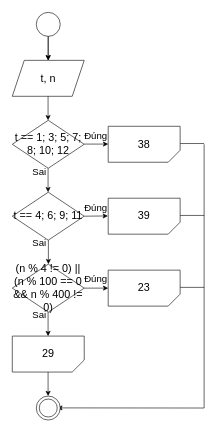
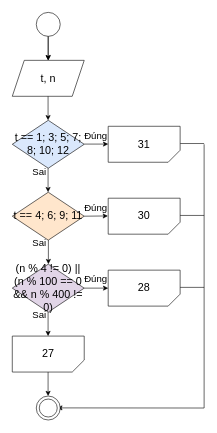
  <mxCell id="0" />
  <mxCell id="1" parent="0" />
  <mxCell id="2" value="" style="edgeStyle=orthogonalEdgeStyle;rounded=0;orthogonalLoop=1;jettySize=auto;html=1;" edge="1" parent="1" source="3" target="4"><mxGeometry relative="1" as="geometry" /></mxCell>
  <mxCell id="3" value="" style="ellipse;whiteSpace=wrap;html=1;aspect=fixed;" vertex="1" parent="1"><mxGeometry x="60" y="20" width="40" height="40" as="geometry" /></mxCell>
  <mxCell id="4" value="&lt;font style=&quot;font-size: 18px;&quot;&gt;t, n&lt;/font&gt;" style="shape=parallelogram;perimeter=parallelogramPerimeter;whiteSpace=wrap;html=1;fixedSize=1;" vertex="1" parent="1"><mxGeometry x="20" y="100" width="120" height="60" as="geometry" /></mxCell>
  <mxCell id="5" value="" style="endArrow=classic;html=1;rounded=0;" edge="1" parent="1"><mxGeometry width="50" height="50" relative="1" as="geometry"><mxPoint x="79.76" y="60" as="sourcePoint" /><mxPoint x="79.76" y="100" as="targetPoint" /></mxGeometry></mxCell>
- <mxCell id="6" value="&lt;font style=&quot;font-size: 18px;&quot;&gt;t == 4; 6; 9; 11&lt;/font&gt;" style="rhombus;whiteSpace=wrap;html=1;" vertex="1" parent="1"><mxGeometry x="20" y="320" width="120" height="80" as="geometry" /></mxCell>
+ <mxCell id="6" value="&lt;font style=&quot;font-size: 18px;&quot;&gt;t == 4; 6; 9; 11&lt;/font&gt;" style="rhombus;whiteSpace=wrap;html=1;fillColor=#ffe6cc;" vertex="1" parent="1"><mxGeometry x="20" y="320" width="120" height="80" as="geometry" /></mxCell>
  <mxCell id="7" value="" style="endArrow=classic;html=1;rounded=0;" edge="1" parent="1"><mxGeometry width="50" height="50" relative="1" as="geometry"><mxPoint x="140" y="360" as="sourcePoint" /><mxPoint x="179.5" y="359.58" as="targetPoint" /></mxGeometry></mxCell>
  <mxCell id="8" value="&lt;font size=&quot;3&quot;&gt;Đúng&lt;br&gt;&lt;/font&gt;" style="text;html=1;align=center;verticalAlign=middle;resizable=0;points=[];autosize=1;strokeColor=none;fillColor=none;" vertex="1" parent="1"><mxGeometry x="129" y="330" width="60" height="30" as="geometry" /></mxCell>
- <mxCell id="9" value="&lt;span style=&quot;font-size: 18px;&quot;&gt;(n % 4 != 0) || (n % 100 == 0 &amp;amp;&amp;amp; n % 400 != 0)&lt;br&gt;&lt;/span&gt;" style="rhombus;whiteSpace=wrap;html=1;" vertex="1" parent="1"><mxGeometry x="20" y="440" width="120" height="80" as="geometry" /></mxCell>
+ <mxCell id="9" value="&lt;span style=&quot;font-size: 18px;&quot;&gt;(n % 4 != 0) || (n % 100 == 0 &amp;amp;&amp;amp; n % 400 != 0)&lt;br&gt;&lt;/span&gt;" style="rhombus;whiteSpace=wrap;html=1;fillColor=#e1d5e7;" vertex="1" parent="1"><mxGeometry x="20" y="440" width="120" height="80" as="geometry" /></mxCell>
  <mxCell id="10" value="" style="endArrow=classic;html=1;rounded=0;exitX=1;exitY=0.5;exitDx=0;exitDy=0;" edge="1" parent="1" source="9"><mxGeometry width="50" height="50" relative="1" as="geometry"><mxPoint x="145" y="479.58" as="sourcePoint" /><mxPoint x="180" y="480" as="targetPoint" /></mxGeometry></mxCell>
  <mxCell id="11" value="" style="endArrow=classic;html=1;rounded=0;" edge="1" parent="1"><mxGeometry width="50" height="50" relative="1" as="geometry"><mxPoint x="79.71" y="520" as="sourcePoint" /><mxPoint x="79.71" y="560" as="targetPoint" /></mxGeometry></mxCell>
  <mxCell id="12" value="&lt;font size=&quot;3&quot;&gt;Sai&lt;/font&gt;" style="text;html=1;align=center;verticalAlign=middle;resizable=0;points=[];autosize=1;strokeColor=none;fillColor=none;" vertex="1" parent="1"><mxGeometry x="40" y="510" width="50" height="30" as="geometry" /></mxCell>
  <mxCell id="13" value="&lt;font size=&quot;3&quot;&gt;Đúng&lt;br&gt;&lt;/font&gt;" style="text;html=1;align=center;verticalAlign=middle;resizable=0;points=[];autosize=1;strokeColor=none;fillColor=none;" vertex="1" parent="1"><mxGeometry x="129" y="450" width="60" height="30" as="geometry" /></mxCell>
  <mxCell id="14" value="" style="endArrow=classic;html=1;rounded=0;" edge="1" parent="1"><mxGeometry width="50" height="50" relative="1" as="geometry"><mxPoint x="79.71" y="620" as="sourcePoint" /><mxPoint x="79.71" y="660" as="targetPoint" /></mxGeometry></mxCell>
  <mxCell id="15" value="&lt;font size=&quot;3&quot;&gt;Sai&lt;/font&gt;" style="text;html=1;align=center;verticalAlign=middle;resizable=0;points=[];autosize=1;strokeColor=none;fillColor=none;" vertex="1" parent="1"><mxGeometry x="40" y="390" width="50" height="30" as="geometry" /></mxCell>
  <mxCell id="16" value="" style="endArrow=classic;html=1;rounded=0;" edge="1" parent="1"><mxGeometry width="50" height="50" relative="1" as="geometry"><mxPoint x="80.21" y="400" as="sourcePoint" /><mxPoint x="80.21" y="440" as="targetPoint" /></mxGeometry></mxCell>
  <mxCell id="17" value="" style="endArrow=none;html=1;rounded=0;" edge="1" parent="1"><mxGeometry width="50" height="50" relative="1" as="geometry"><mxPoint x="340" y="680" as="sourcePoint" /><mxPoint x="340" y="240" as="targetPoint" /></mxGeometry></mxCell>
  <mxCell id="18" value="" style="endArrow=classic;html=1;rounded=0;" edge="1" parent="1"><mxGeometry width="50" height="50" relative="1" as="geometry"><mxPoint x="340" y="680" as="sourcePoint" /><mxPoint x="95" y="679.78" as="targetPoint" /></mxGeometry></mxCell>
  <mxCell id="19" value="" style="ellipse;whiteSpace=wrap;html=1;aspect=fixed;" vertex="1" parent="1"><mxGeometry x="60" y="660" width="40" height="40" as="geometry" /></mxCell>
  <mxCell id="20" value="" style="ellipse;whiteSpace=wrap;html=1;aspect=fixed;" vertex="1" parent="1"><mxGeometry x="65" y="665" width="30" height="30" as="geometry" /></mxCell>
- <mxCell id="21" value="&lt;font style=&quot;font-size: 18px;&quot;&gt;39&lt;br&gt;&lt;/font&gt;" style="shape=card;whiteSpace=wrap;html=1;flipH=1;flipV=1;size=20;" vertex="1" parent="1"><mxGeometry x="180" y="330" width="120" height="60" as="geometry" /></mxCell>
- <mxCell id="22" value="&lt;font style=&quot;font-size: 18px;&quot;&gt;29&lt;br&gt;&lt;/font&gt;" style="shape=card;whiteSpace=wrap;html=1;flipH=1;flipV=1;size=20;" vertex="1" parent="1"><mxGeometry x="20" y="560" width="120" height="60" as="geometry" /></mxCell>
- <mxCell id="23" value="&lt;font style=&quot;font-size: 18px;&quot;&gt;23&lt;br&gt;&lt;/font&gt;" style="shape=card;whiteSpace=wrap;html=1;flipH=1;flipV=1;size=20;" vertex="1" parent="1"><mxGeometry x="180" y="450" width="120" height="60" as="geometry" /></mxCell>
+ <mxCell id="21" value="&lt;font style=&quot;font-size: 18px;&quot;&gt;30&lt;br&gt;&lt;/font&gt;" style="shape=card;whiteSpace=wrap;html=1;flipH=1;flipV=1;size=20;" vertex="1" parent="1"><mxGeometry x="180" y="330" width="120" height="60" as="geometry" /></mxCell>
+ <mxCell id="22" value="&lt;font style=&quot;font-size: 18px;&quot;&gt;27&lt;br&gt;&lt;/font&gt;" style="shape=card;whiteSpace=wrap;html=1;flipH=1;flipV=1;size=20;" vertex="1" parent="1"><mxGeometry x="20" y="560" width="120" height="60" as="geometry" /></mxCell>
+ <mxCell id="23" value="&lt;font style=&quot;font-size: 18px;&quot;&gt;28&lt;br&gt;&lt;/font&gt;" style="shape=card;whiteSpace=wrap;html=1;flipH=1;flipV=1;size=20;" vertex="1" parent="1"><mxGeometry x="180" y="450" width="120" height="60" as="geometry" /></mxCell>
  <mxCell id="24" value="" style="endArrow=none;html=1;rounded=0;" edge="1" parent="1"><mxGeometry width="50" height="50" relative="1" as="geometry"><mxPoint x="300" y="238.75" as="sourcePoint" /><mxPoint x="340" y="238.75" as="targetPoint" /></mxGeometry></mxCell>
  <mxCell id="25" value="" style="endArrow=classic;html=1;rounded=0;" edge="1" parent="1"><mxGeometry width="50" height="50" relative="1" as="geometry"><mxPoint x="79.68" y="280" as="sourcePoint" /><mxPoint x="79.68" y="320" as="targetPoint" /></mxGeometry></mxCell>
- <mxCell id="26" value="&lt;font style=&quot;font-size: 18px;&quot;&gt;t == 1; 3; 5; 7; 8; 10; 12&lt;/font&gt;" style="rhombus;whiteSpace=wrap;html=1;" vertex="1" parent="1"><mxGeometry x="20" y="200" width="120" height="80" as="geometry" /></mxCell>
+ <mxCell id="26" value="&lt;font style=&quot;font-size: 18px;&quot;&gt;t == 1; 3; 5; 7; 8; 10; 12&lt;/font&gt;" style="rhombus;whiteSpace=wrap;html=1;fillColor=#dae8fc;" vertex="1" parent="1"><mxGeometry x="20" y="200" width="120" height="80" as="geometry" /></mxCell>
  <mxCell id="27" value="" style="endArrow=classic;html=1;rounded=0;" edge="1" parent="1"><mxGeometry width="50" height="50" relative="1" as="geometry"><mxPoint x="79.68" y="160" as="sourcePoint" /><mxPoint x="79.68" y="200" as="targetPoint" /></mxGeometry></mxCell>
- <mxCell id="28" value="&lt;font style=&quot;font-size: 18px;&quot;&gt;38&lt;br&gt;&lt;/font&gt;" style="shape=card;whiteSpace=wrap;html=1;flipH=1;flipV=1;size=20;" vertex="1" parent="1"><mxGeometry x="180" y="210" width="120" height="60" as="geometry" /></mxCell>
+ <mxCell id="28" value="&lt;font style=&quot;font-size: 18px;&quot;&gt;31&lt;br&gt;&lt;/font&gt;" style="shape=card;whiteSpace=wrap;html=1;flipH=1;flipV=1;size=20;" vertex="1" parent="1"><mxGeometry x="180" y="210" width="120" height="60" as="geometry" /></mxCell>
  <mxCell id="29" value="" style="endArrow=classic;html=1;rounded=0;" edge="1" parent="1"><mxGeometry width="50" height="50" relative="1" as="geometry"><mxPoint x="140" y="239.7" as="sourcePoint" /><mxPoint x="180" y="239.7" as="targetPoint" /></mxGeometry></mxCell>
  <mxCell id="30" value="&lt;font size=&quot;3&quot;&gt;Đúng&lt;br&gt;&lt;/font&gt;" style="text;html=1;align=center;verticalAlign=middle;resizable=0;points=[];autosize=1;strokeColor=none;fillColor=none;" vertex="1" parent="1"><mxGeometry x="129" y="210" width="60" height="30" as="geometry" /></mxCell>
  <mxCell id="31" value="&lt;font size=&quot;3&quot;&gt;Sai&lt;/font&gt;" style="text;html=1;align=center;verticalAlign=middle;resizable=0;points=[];autosize=1;strokeColor=none;fillColor=none;" vertex="1" parent="1"><mxGeometry x="40" y="270" width="50" height="30" as="geometry" /></mxCell>
  <mxCell id="32" value="" style="endArrow=none;html=1;rounded=0;" edge="1" parent="1"><mxGeometry width="50" height="50" relative="1" as="geometry"><mxPoint x="300" y="478.75" as="sourcePoint" /><mxPoint x="340" y="478.75" as="targetPoint" /></mxGeometry></mxCell>
  <mxCell id="33" value="" style="endArrow=none;html=1;rounded=0;" edge="1" parent="1"><mxGeometry width="50" height="50" relative="1" as="geometry"><mxPoint x="300" y="358.75" as="sourcePoint" /><mxPoint x="340" y="358.75" as="targetPoint" /></mxGeometry></mxCell>
